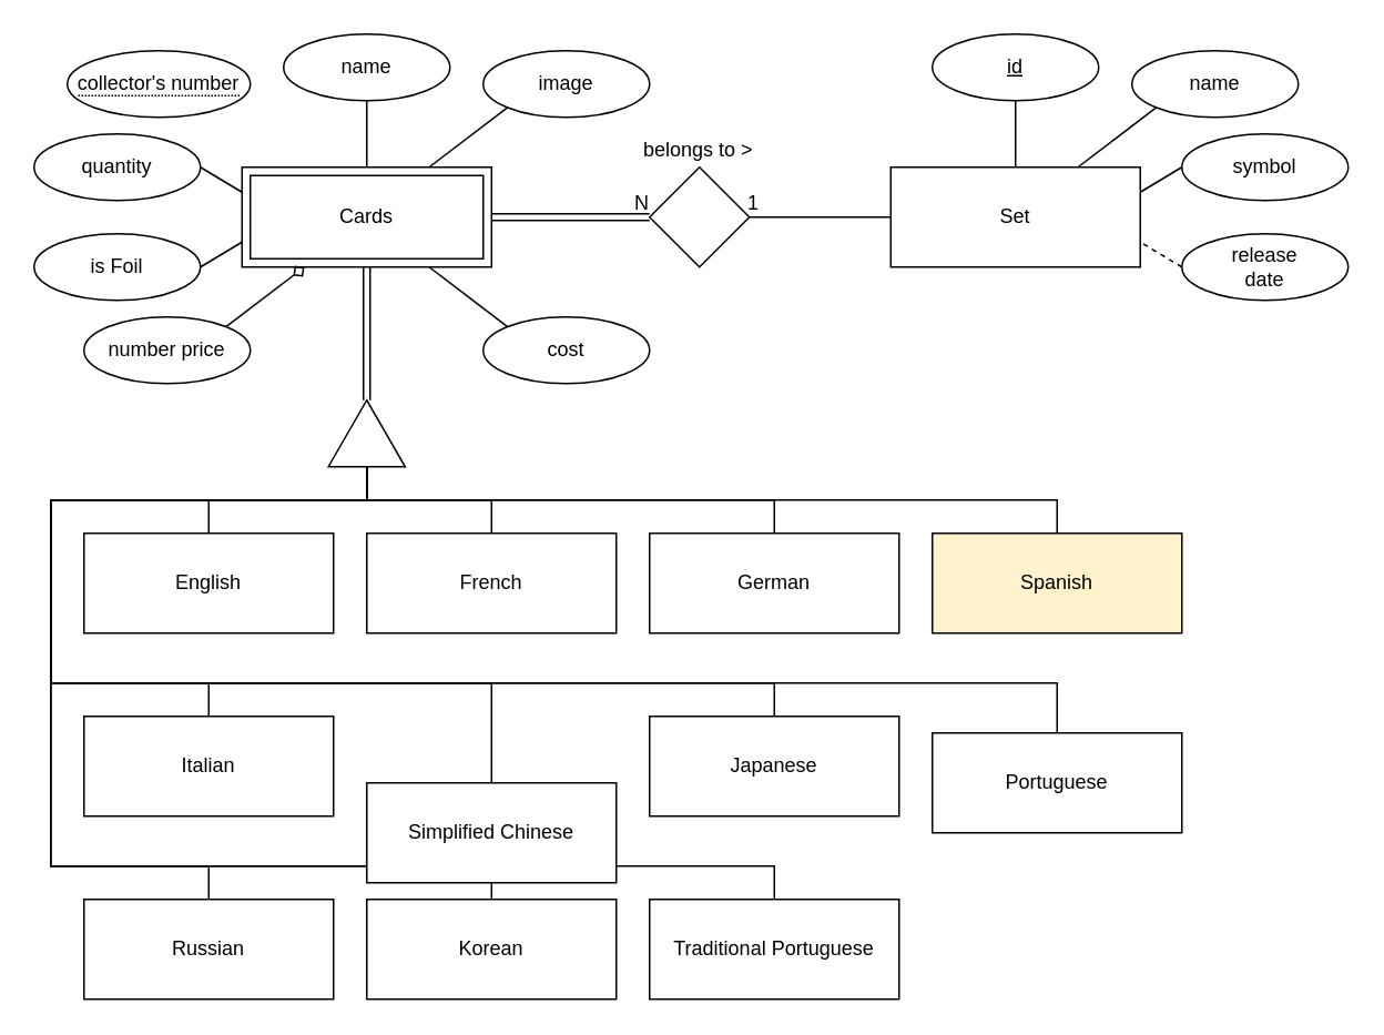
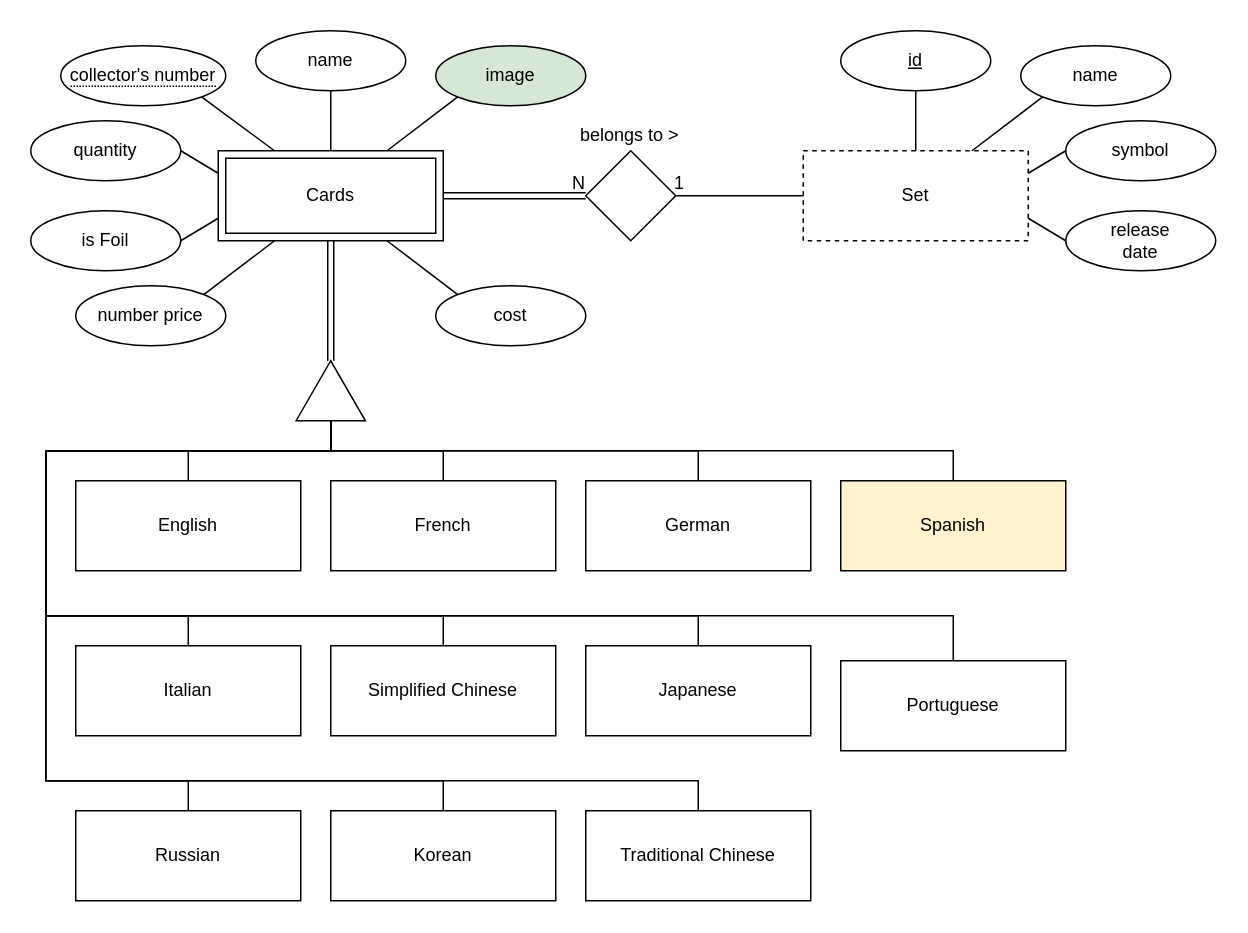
  <mxCell id="0" />
  <mxCell id="1" parent="0" />
  <mxCell id="2" value="Cards" style="shape=ext;margin=3;double=1;whiteSpace=wrap;html=1;align=center;fontFamily=Helvetica;fontSize=12;fontColor=#000000;strokeColor=#000000;fillColor=#ffffff;comic=0;sketch=0;" parent="1" vertex="1"><mxGeometry x="145" y="100" width="150" height="60" as="geometry" /></mxCell>
  <mxCell id="3" value="name" style="ellipse;whiteSpace=wrap;html=1;align=center;comic=0;sketch=0;" parent="1" vertex="1"><mxGeometry x="170" y="20" width="100" height="40" as="geometry" /></mxCell>
  <mxCell id="4" value="quantity" style="ellipse;whiteSpace=wrap;html=1;align=center;" parent="1" vertex="1"><mxGeometry x="20" y="80" width="100" height="40" as="geometry" /></mxCell>
  <mxCell id="5" value="is Foil" style="ellipse;whiteSpace=wrap;html=1;align=center;comic=0;sketch=0;" parent="1" vertex="1"><mxGeometry x="20" y="140" width="100" height="40" as="geometry" /></mxCell>
+ <mxCell id="6" value="" style="endArrow=none;html=1;rounded=0;exitX=0.25;exitY=0;exitDx=0;exitDy=0;entryX=1;entryY=1;entryDx=0;entryDy=0;comic=0;sketch=0;" parent="1" source="2" target="28" edge="1"><mxGeometry relative="1" as="geometry"><mxPoint x="220" y="210" as="sourcePoint" /><mxPoint x="135.233" y="64.191" as="targetPoint" /></mxGeometry></mxCell>
  <mxCell id="7" value="" style="endArrow=none;html=1;rounded=0;exitX=0.5;exitY=0;exitDx=0;exitDy=0;entryX=0.5;entryY=1;entryDx=0;entryDy=0;comic=0;sketch=0;" parent="1" source="2" target="3" edge="1"><mxGeometry relative="1" as="geometry"><mxPoint x="350" y="140" as="sourcePoint" /><mxPoint x="510" y="140" as="targetPoint" /></mxGeometry></mxCell>
  <mxCell id="8" value="" style="endArrow=none;html=1;rounded=0;entryX=0;entryY=0.25;entryDx=0;entryDy=0;exitX=1;exitY=0.5;exitDx=0;exitDy=0;" parent="1" source="4" target="2" edge="1"><mxGeometry relative="1" as="geometry"><mxPoint x="130" y="90" as="sourcePoint" /><mxPoint x="130" y="120" as="targetPoint" /></mxGeometry></mxCell>
  <mxCell id="9" value="" style="endArrow=none;html=1;rounded=0;exitX=0;exitY=0.75;exitDx=0;exitDy=0;entryX=1;entryY=0.5;entryDx=0;entryDy=0;comic=0;sketch=0;" parent="1" source="2" target="5" edge="1"><mxGeometry relative="1" as="geometry"><mxPoint x="350" y="140" as="sourcePoint" /><mxPoint x="510" y="140" as="targetPoint" /></mxGeometry></mxCell>
  <mxCell id="10" style="edgeStyle=none;rounded=0;comic=0;sketch=0;orthogonalLoop=1;jettySize=auto;html=1;exitX=0;exitY=0.5;exitDx=0;exitDy=0;entryX=0.5;entryY=0;entryDx=0;entryDy=0;endArrow=none;endFill=0;" parent="1" source="18" target="40" edge="1"><mxGeometry relative="1" as="geometry"><Array as="points"><mxPoint x="220" y="300" /><mxPoint x="30" y="300" /><mxPoint x="30" y="410" /><mxPoint x="125" y="410" /></Array></mxGeometry></mxCell>
  <mxCell id="11" style="edgeStyle=none;rounded=0;comic=0;sketch=0;orthogonalLoop=1;jettySize=auto;html=1;exitX=0;exitY=0.5;exitDx=0;exitDy=0;entryX=0.5;entryY=0;entryDx=0;entryDy=0;endArrow=none;endFill=0;strokeColor=#000000;" parent="1" source="18" target="41" edge="1"><mxGeometry relative="1" as="geometry"><Array as="points"><mxPoint x="220" y="300" /><mxPoint x="30" y="300" /><mxPoint x="30" y="410" /><mxPoint x="295" y="410" /></Array></mxGeometry></mxCell>
  <mxCell id="12" style="edgeStyle=none;rounded=0;comic=0;sketch=0;orthogonalLoop=1;jettySize=auto;html=1;exitX=0;exitY=0.5;exitDx=0;exitDy=0;entryX=0.5;entryY=0;entryDx=0;entryDy=0;endArrow=none;endFill=0;strokeColor=#000000;" parent="1" source="18" target="42" edge="1"><mxGeometry relative="1" as="geometry"><Array as="points"><mxPoint x="220" y="300" /><mxPoint x="30" y="300" /><mxPoint x="30" y="410" /><mxPoint x="465" y="410" /></Array></mxGeometry></mxCell>
  <mxCell id="13" style="edgeStyle=none;rounded=0;comic=0;sketch=0;orthogonalLoop=1;jettySize=auto;html=1;exitX=0;exitY=0.5;exitDx=0;exitDy=0;entryX=0.5;entryY=0;entryDx=0;entryDy=0;endArrow=none;endFill=0;strokeColor=#000000;" parent="1" source="18" target="43" edge="1"><mxGeometry relative="1" as="geometry"><Array as="points"><mxPoint x="220" y="300" /><mxPoint x="30" y="300" /><mxPoint x="30" y="410" /><mxPoint x="635" y="410" /></Array></mxGeometry></mxCell>
  <mxCell id="14" style="edgeStyle=none;rounded=0;comic=0;sketch=0;orthogonalLoop=1;jettySize=auto;html=1;exitX=0;exitY=0.5;exitDx=0;exitDy=0;entryX=0.5;entryY=0;entryDx=0;entryDy=0;endArrow=none;endFill=0;strokeColor=#000000;" parent="1" source="18" target="44" edge="1"><mxGeometry relative="1" as="geometry"><Array as="points"><mxPoint x="220" y="300" /><mxPoint x="30" y="300" /><mxPoint x="30" y="520" /><mxPoint x="125" y="520" /></Array></mxGeometry></mxCell>
  <mxCell id="15" style="edgeStyle=none;rounded=0;comic=0;sketch=0;orthogonalLoop=1;jettySize=auto;html=1;exitX=0;exitY=0.5;exitDx=0;exitDy=0;entryX=0.5;entryY=0;entryDx=0;entryDy=0;endArrow=none;endFill=0;strokeColor=#000000;" parent="1" source="18" target="45" edge="1"><mxGeometry relative="1" as="geometry"><Array as="points"><mxPoint x="220" y="300" /><mxPoint x="30" y="300" /><mxPoint x="30" y="520" /><mxPoint x="295" y="520" /></Array></mxGeometry></mxCell>
  <mxCell id="16" style="edgeStyle=none;rounded=0;comic=0;sketch=0;orthogonalLoop=1;jettySize=auto;html=1;exitX=0;exitY=0.5;exitDx=0;exitDy=0;entryX=0.5;entryY=0;entryDx=0;entryDy=0;endArrow=none;endFill=0;strokeColor=#000000;" parent="1" source="18" target="46" edge="1"><mxGeometry relative="1" as="geometry"><Array as="points"><mxPoint x="220" y="300" /><mxPoint x="30" y="300" /><mxPoint x="30" y="520" /><mxPoint x="465" y="520" /></Array></mxGeometry></mxCell>
  <mxCell id="17" style="edgeStyle=none;rounded=0;comic=0;sketch=0;orthogonalLoop=1;jettySize=auto;html=1;exitX=0;exitY=0.5;exitDx=0;exitDy=0;entryX=0.5;entryY=0;entryDx=0;entryDy=0;endArrow=none;endFill=0;strokeColor=#000000;" parent="1" source="18" target="39" edge="1"><mxGeometry relative="1" as="geometry"><Array as="points"><mxPoint x="220" y="300" /><mxPoint x="635" y="300" /></Array></mxGeometry></mxCell>
  <mxCell id="18" value="" style="triangle;whiteSpace=wrap;html=1;rotation=0;direction=north;aspect=fixed;" parent="1" vertex="1"><mxGeometry x="196.91" y="240" width="46.19" height="40" as="geometry" /></mxCell>
  <mxCell id="19" value="" style="endArrow=none;html=1;entryX=0.5;entryY=1;entryDx=0;entryDy=0;exitX=1;exitY=0.5;exitDx=0;exitDy=0;shape=link;" parent="1" source="18" target="2" edge="1"><mxGeometry width="50" height="50" relative="1" as="geometry"><mxPoint x="260" y="190" as="sourcePoint" /><mxPoint x="220" y="310" as="targetPoint" /></mxGeometry></mxCell>
  <mxCell id="20" value="" style="endArrow=none;html=1;entryX=0;entryY=0.5;entryDx=0;entryDy=0;exitX=0.5;exitY=0;exitDx=0;exitDy=0;rounded=0;" parent="1" source="21" target="18" edge="1"><mxGeometry width="50" height="50" relative="1" as="geometry"><mxPoint x="220" y="300" as="sourcePoint" /><mxPoint x="210" y="350" as="targetPoint" /><Array as="points"><mxPoint x="125" y="300" /><mxPoint x="220" y="300" /></Array></mxGeometry></mxCell>
  <mxCell id="21" value="English" style="whiteSpace=wrap;html=1;align=center;" parent="1" vertex="1"><mxGeometry x="50" y="320" width="150" height="60" as="geometry" /></mxCell>
  <mxCell id="22" value="French" style="whiteSpace=wrap;html=1;align=center;" parent="1" vertex="1"><mxGeometry x="220" y="320" width="150" height="60" as="geometry" /></mxCell>
  <mxCell id="23" value="German" style="whiteSpace=wrap;html=1;align=center;" parent="1" vertex="1"><mxGeometry x="390" y="320" width="150" height="60" as="geometry" /></mxCell>
  <mxCell id="24" value="" style="endArrow=none;html=1;entryX=0;entryY=0.5;entryDx=0;entryDy=0;exitX=0.5;exitY=0;exitDx=0;exitDy=0;rounded=0;" parent="1" source="22" target="18" edge="1"><mxGeometry width="50" height="50" relative="1" as="geometry"><mxPoint x="270" y="300" as="sourcePoint" /><mxPoint x="320" y="250" as="targetPoint" /><Array as="points"><mxPoint x="295" y="300" /><mxPoint x="220" y="300" /></Array></mxGeometry></mxCell>
  <mxCell id="25" value="" style="endArrow=none;html=1;entryX=0;entryY=0.5;entryDx=0;entryDy=0;exitX=0.5;exitY=0;exitDx=0;exitDy=0;rounded=0;" parent="1" source="23" target="18" edge="1"><mxGeometry width="50" height="50" relative="1" as="geometry"><mxPoint x="360" y="320" as="sourcePoint" /><mxPoint x="410" y="270" as="targetPoint" /><Array as="points"><mxPoint x="465" y="300" /><mxPoint x="220" y="300" /></Array></mxGeometry></mxCell>
- <mxCell id="26" value="Set" style="whiteSpace=wrap;html=1;align=center;" parent="1" vertex="1"><mxGeometry x="535" y="100" width="150" height="60" as="geometry" /></mxCell>
+ <mxCell id="26" value="Set" style="whiteSpace=wrap;html=1;align=center;dashed=1;" parent="1" vertex="1"><mxGeometry x="535" y="100" width="150" height="60" as="geometry" /></mxCell>
  <mxCell id="27" value="belongs to &amp;gt;" style="shape=rhombus;perimeter=rhombusPerimeter;html=1;align=center;movableLabel=1;" parent="1" vertex="1"><mxGeometry x="390" y="100" width="60" height="60" as="geometry"><mxPoint x="-1" y="-40" as="offset" /></mxGeometry></mxCell>
  <mxCell id="28" value="&lt;span style=&quot;border-bottom: 1px dotted&quot;&gt;collector's number&lt;/span&gt;" style="ellipse;whiteSpace=wrap;html=1;align=center;comic=0;sketch=0;" parent="1" vertex="1"><mxGeometry x="40" y="30" width="110" height="40" as="geometry" /></mxCell>
  <mxCell id="29" value="id" style="ellipse;whiteSpace=wrap;html=1;align=center;fontStyle=4;" parent="1" vertex="1"><mxGeometry x="560" y="20" width="100" height="40" as="geometry" /></mxCell>
  <mxCell id="30" value="name" style="ellipse;whiteSpace=wrap;html=1;align=center;" parent="1" vertex="1"><mxGeometry x="680" y="30" width="100" height="40" as="geometry" /></mxCell>
  <mxCell id="31" value="" style="endArrow=none;html=1;entryX=0.5;entryY=1;entryDx=0;entryDy=0;exitX=0.5;exitY=0;exitDx=0;exitDy=0;" parent="1" source="26" target="29" edge="1"><mxGeometry width="50" height="50" relative="1" as="geometry"><mxPoint x="595" y="240" as="sourcePoint" /><mxPoint x="645" y="190" as="targetPoint" /></mxGeometry></mxCell>
  <mxCell id="32" value="" style="endArrow=none;html=1;entryX=0;entryY=1;entryDx=0;entryDy=0;exitX=0.75;exitY=0;exitDx=0;exitDy=0;" parent="1" source="26" target="30" edge="1"><mxGeometry width="50" height="50" relative="1" as="geometry"><mxPoint x="685" y="140" as="sourcePoint" /><mxPoint x="735" y="90" as="targetPoint" /></mxGeometry></mxCell>
  <mxCell id="33" style="edgeStyle=none;rounded=0;comic=0;sketch=0;orthogonalLoop=1;jettySize=auto;html=1;exitX=0;exitY=0.5;exitDx=0;exitDy=0;entryX=1;entryY=0.25;entryDx=0;entryDy=0;endArrow=none;endFill=0;" parent="1" source="34" target="26" edge="1"><mxGeometry relative="1" as="geometry" /></mxCell>
  <mxCell id="34" value="symbol" style="ellipse;whiteSpace=wrap;html=1;align=center;" parent="1" vertex="1"><mxGeometry x="710" y="80" width="100" height="40" as="geometry" /></mxCell>
- <mxCell id="35" style="edgeStyle=none;rounded=0;comic=0;sketch=0;orthogonalLoop=1;jettySize=auto;html=1;exitX=0;exitY=0.5;exitDx=0;exitDy=0;entryX=1;entryY=0.75;entryDx=0;entryDy=0;endArrow=none;endFill=0;dashed=1;" parent="1" source="36" target="26" edge="1"><mxGeometry relative="1" as="geometry" /></mxCell>
+ <mxCell id="35" style="edgeStyle=none;rounded=0;comic=0;sketch=0;orthogonalLoop=1;jettySize=auto;html=1;exitX=0;exitY=0.5;exitDx=0;exitDy=0;entryX=1;entryY=0.75;entryDx=0;entryDy=0;endArrow=none;endFill=0;" parent="1" source="36" target="26" edge="1"><mxGeometry relative="1" as="geometry" /></mxCell>
  <mxCell id="36" value="release&lt;br&gt;date" style="ellipse;whiteSpace=wrap;html=1;align=center;" parent="1" vertex="1"><mxGeometry x="710" y="140" width="100" height="40" as="geometry" /></mxCell>
  <mxCell id="37" style="rounded=0;comic=0;sketch=0;orthogonalLoop=1;jettySize=auto;html=1;exitX=0;exitY=1;exitDx=0;exitDy=0;entryX=0.75;entryY=0;entryDx=0;entryDy=0;endArrow=none;endFill=0;" parent="1" source="38" target="2" edge="1"><mxGeometry relative="1" as="geometry" /></mxCell>
- <mxCell id="38" value="image" style="ellipse;whiteSpace=wrap;html=1;align=center;" parent="1" vertex="1"><mxGeometry x="290" y="30" width="100" height="40" as="geometry" /></mxCell>
+ <mxCell id="38" value="image" style="ellipse;whiteSpace=wrap;html=1;align=center;fillColor=#d5e8d4;" parent="1" vertex="1"><mxGeometry x="290" y="30" width="100" height="40" as="geometry" /></mxCell>
  <mxCell id="39" value="Spanish" style="whiteSpace=wrap;html=1;align=center;fillColor=#fff2cc;" parent="1" vertex="1"><mxGeometry x="560" y="320" width="150" height="60" as="geometry" /></mxCell>
  <mxCell id="40" value="Italian" style="whiteSpace=wrap;html=1;align=center;" parent="1" vertex="1"><mxGeometry x="50" y="430" width="150" height="60" as="geometry" /></mxCell>
- <mxCell id="41" value="Simplified Chinese" style="whiteSpace=wrap;html=1;align=center;" parent="1" vertex="1"><mxGeometry x="220" y="470" width="150" height="60" as="geometry" /></mxCell>
+ <mxCell id="41" value="Simplified Chinese" style="whiteSpace=wrap;html=1;align=center;" parent="1" vertex="1"><mxGeometry x="220" y="430" width="150" height="60" as="geometry" /></mxCell>
  <mxCell id="42" value="Japanese" style="whiteSpace=wrap;html=1;align=center;" parent="1" vertex="1"><mxGeometry x="390" y="430" width="150" height="60" as="geometry" /></mxCell>
  <mxCell id="43" value="Portuguese" style="whiteSpace=wrap;html=1;align=center;" parent="1" vertex="1"><mxGeometry x="560" y="440" width="150" height="60" as="geometry" /></mxCell>
  <mxCell id="44" value="Russian" style="whiteSpace=wrap;html=1;align=center;" parent="1" vertex="1"><mxGeometry x="50" y="540" width="150" height="60" as="geometry" /></mxCell>
  <mxCell id="45" value="Korean" style="whiteSpace=wrap;html=1;align=center;" parent="1" vertex="1"><mxGeometry x="220" y="540" width="150" height="60" as="geometry" /></mxCell>
- <mxCell id="46" value="Traditional Portuguese" style="whiteSpace=wrap;html=1;align=center;" parent="1" vertex="1"><mxGeometry x="390" y="540" width="150" height="60" as="geometry" /></mxCell>
- <mxCell id="47" style="edgeStyle=none;rounded=0;comic=0;sketch=0;orthogonalLoop=1;jettySize=auto;html=1;exitX=1;exitY=0;exitDx=0;exitDy=0;entryX=0.25;entryY=1;entryDx=0;entryDy=0;endArrow=diamond;endFill=0;strokeColor=#000000;" parent="1" source="48" target="2" edge="1"><mxGeometry relative="1" as="geometry" /></mxCell>
+ <mxCell id="46" value="Traditional Chinese" style="whiteSpace=wrap;html=1;align=center;" parent="1" vertex="1"><mxGeometry x="390" y="540" width="150" height="60" as="geometry" /></mxCell>
+ <mxCell id="47" style="edgeStyle=none;rounded=0;comic=0;sketch=0;orthogonalLoop=1;jettySize=auto;html=1;exitX=1;exitY=0;exitDx=0;exitDy=0;entryX=0.25;entryY=1;entryDx=0;entryDy=0;endArrow=none;endFill=0;strokeColor=#000000;" parent="1" source="48" target="2" edge="1"><mxGeometry relative="1" as="geometry" /></mxCell>
  <mxCell id="48" value="number price" style="ellipse;whiteSpace=wrap;html=1;align=center;comic=0;sketch=0;" parent="1" vertex="1"><mxGeometry x="50" y="190" width="100" height="40" as="geometry" /></mxCell>
  <mxCell id="49" style="edgeStyle=none;rounded=0;comic=0;sketch=0;orthogonalLoop=1;jettySize=auto;html=1;exitX=0;exitY=0;exitDx=0;exitDy=0;entryX=0.75;entryY=1;entryDx=0;entryDy=0;endArrow=none;endFill=0;strokeColor=#000000;" parent="1" source="50" target="2" edge="1"><mxGeometry relative="1" as="geometry" /></mxCell>
  <mxCell id="50" value="cost" style="ellipse;whiteSpace=wrap;html=1;align=center;comic=0;sketch=0;" parent="1" vertex="1"><mxGeometry x="290" y="190" width="100" height="40" as="geometry" /></mxCell>
  <mxCell id="51" value="" style="shape=link;html=1;rounded=0;endArrow=none;endFill=0;strokeColor=#000000;exitX=1;exitY=0.5;exitDx=0;exitDy=0;entryX=0;entryY=0.5;entryDx=0;entryDy=0;" edge="1" parent="1" source="2" target="27"><mxGeometry relative="1" as="geometry"><mxPoint x="330" y="179.52" as="sourcePoint" /><mxPoint x="490" y="179.52" as="targetPoint" /></mxGeometry></mxCell>
  <mxCell id="52" value="N" style="resizable=0;html=1;align=right;verticalAlign=bottom;" connectable="0" vertex="1" parent="51"><mxGeometry x="1" relative="1" as="geometry" /></mxCell>
  <mxCell id="53" value="" style="endArrow=none;html=1;rounded=0;strokeColor=#000000;entryX=1;entryY=0.5;entryDx=0;entryDy=0;exitX=0;exitY=0.5;exitDx=0;exitDy=0;" edge="1" parent="1" source="26" target="27"><mxGeometry relative="1" as="geometry"><mxPoint x="480" y="190" as="sourcePoint" /><mxPoint x="640" y="190" as="targetPoint" /></mxGeometry></mxCell>
  <mxCell id="54" value="1" style="resizable=0;html=1;align=right;verticalAlign=bottom;" connectable="0" vertex="1" parent="53"><mxGeometry x="1" relative="1" as="geometry"><mxPoint x="6" as="offset" /></mxGeometry></mxCell>
